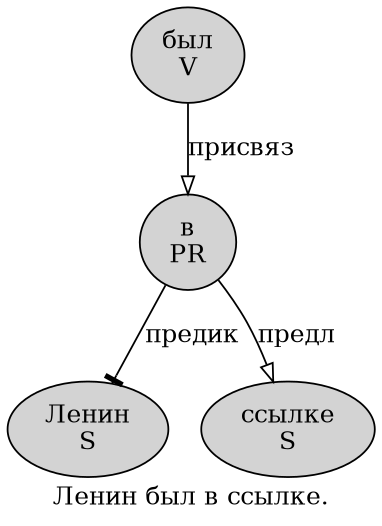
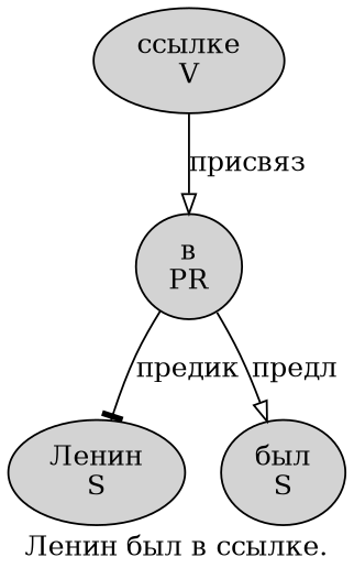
  digraph {
    label="Ленин был в ссылке."
    node [fillcolor=lightgray penwidth=1 shape=ellipse style=filled]
    edge [arrowhead=onormal]
    n1 [label="Ленин\nS"]
-   n2 [label="был\nV"]
+   n2 [label="ссылке\nV"]
    n3 [label="в\nPR"]
-   n4 [label="ссылке\nS"]
+   n4 [label="был\nS"]
    n2 -> n3 [label="присвяз"]
    n3 -> n1 [arrowhead=tee label="предик"]
    n3 -> n4 [label="предл"]
  }
